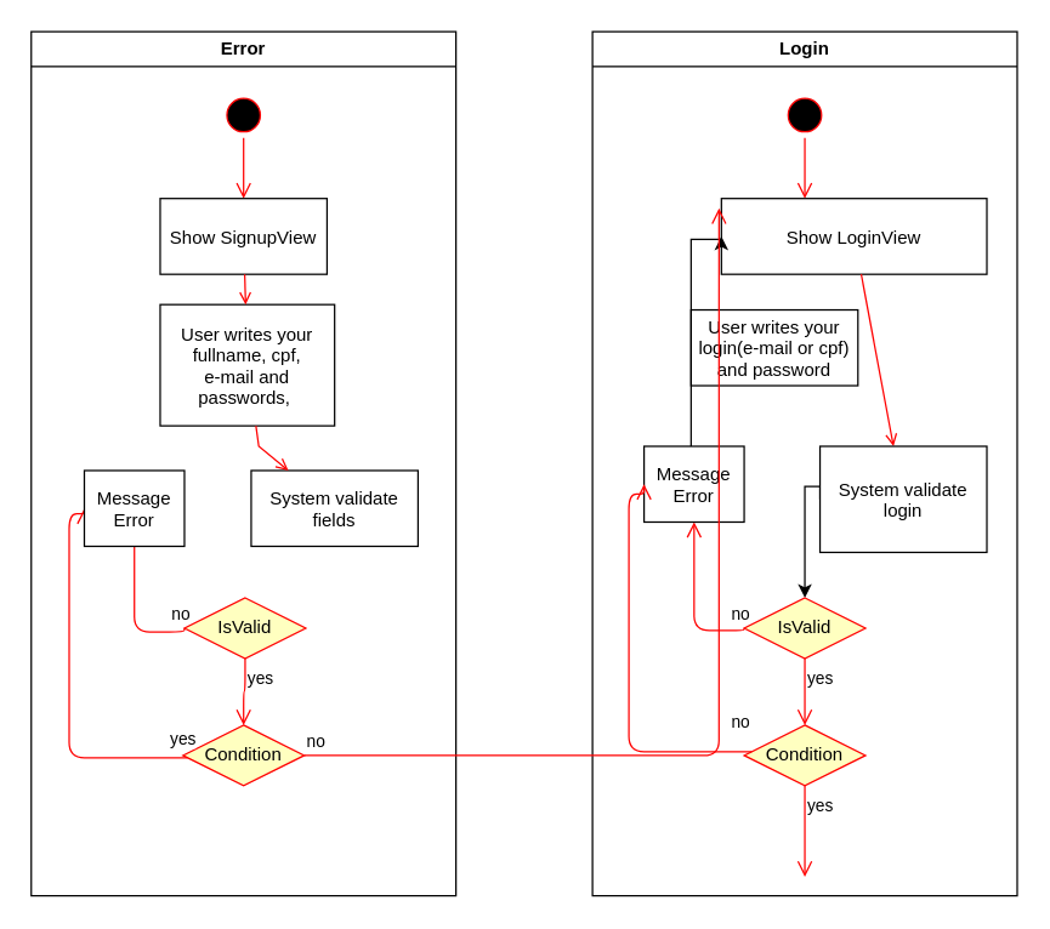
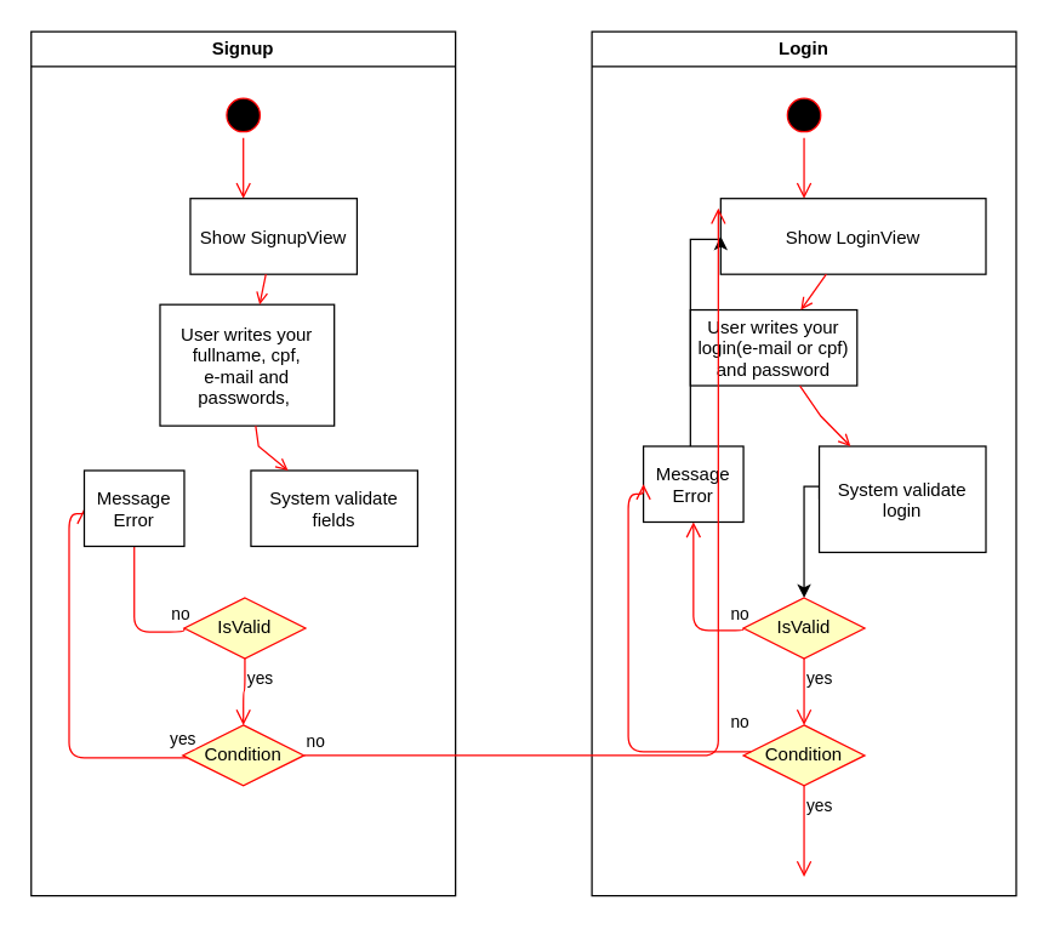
  <mxCell id="0" />
  <mxCell id="1" parent="0" />
  <mxCell id="2" value="Login" style="swimlane;whiteSpace=wrap" parent="1" vertex="1"><mxGeometry x="390" y="20.5" width="280" height="570" as="geometry" /></mxCell>
  <mxCell id="3" value="" style="ellipse;shape=startState;fillColor=#000000;strokeColor=#ff0000;" parent="2" vertex="1"><mxGeometry x="125" y="40" width="30" height="30" as="geometry" /></mxCell>
  <mxCell id="4" value="" style="edgeStyle=elbowEdgeStyle;elbow=horizontal;verticalAlign=bottom;endArrow=open;endSize=8;strokeColor=#FF0000;endFill=1;rounded=0" parent="2" source="3" target="5" edge="1"><mxGeometry x="125" y="40" as="geometry"><mxPoint x="140" y="110" as="targetPoint" /></mxGeometry></mxCell>
  <mxCell id="5" value="Show LoginView" style="" parent="2" vertex="1"><mxGeometry x="85" y="110" width="175" height="50" as="geometry" /></mxCell>
  <mxCell id="6" value="User writes your &#10;login(e-mail or cpf)&#10;and password" style="" parent="2" vertex="1"><mxGeometry x="65" y="183.5" width="110" height="50" as="geometry" /></mxCell>
- <mxCell id="7" value="" style="endArrow=open;strokeColor=#FF0000;endFill=1;rounded=0;" parent="2" source="5" target="9" edge="1"><mxGeometry relative="1" as="geometry" /></mxCell>
+ <mxCell id="7" value="" style="endArrow=open;strokeColor=#FF0000;endFill=1;rounded=0" parent="2" source="5" target="6" edge="1"><mxGeometry relative="1" as="geometry" /></mxCell>
  <mxCell id="8" style="edgeStyle=orthogonalEdgeStyle;rounded=0;orthogonalLoop=1;jettySize=auto;html=1;exitX=0;exitY=0.5;exitDx=0;exitDy=0;entryX=0.5;entryY=0;entryDx=0;entryDy=0;" edge="1" parent="2" source="9" target="11"><mxGeometry relative="1" as="geometry"><Array as="points"><mxPoint x="150" y="300" /><mxPoint x="140" y="300" /></Array></mxGeometry></mxCell>
  <mxCell id="9" value="System validate&#10;login" style="" parent="2" vertex="1"><mxGeometry x="150" y="273.5" width="110" height="70" as="geometry" /></mxCell>
+ <mxCell id="10" value="" style="endArrow=open;strokeColor=#FF0000;endFill=1;rounded=0" parent="2" source="6" target="9" edge="1"><mxGeometry relative="1" as="geometry"><Array as="points"><mxPoint x="151" y="253.5" /></Array></mxGeometry></mxCell>
  <mxCell id="11" value="IsValid" style="rhombus;whiteSpace=wrap;html=1;fillColor=#ffffc0;strokeColor=#ff0000;" vertex="1" parent="2"><mxGeometry x="100" y="373.5" width="80" height="40" as="geometry" /></mxCell>
  <mxCell id="12" value="no" style="edgeStyle=orthogonalEdgeStyle;html=1;align=left;verticalAlign=bottom;endArrow=open;endSize=8;strokeColor=#ff0000;entryX=0.5;entryY=1;entryDx=0;entryDy=0;exitX=0;exitY=0.5;exitDx=0;exitDy=0;" edge="1" source="11" parent="2" target="15"><mxGeometry x="-1" y="-10" relative="1" as="geometry"><mxPoint x="25.5" y="122" as="targetPoint" /><Array as="points"><mxPoint x="100" y="395" /><mxPoint x="67" y="395" /></Array><mxPoint as="offset" /></mxGeometry></mxCell>
  <mxCell id="13" value="yes" style="edgeStyle=orthogonalEdgeStyle;html=1;align=left;verticalAlign=top;endArrow=open;endSize=8;strokeColor=#ff0000;entryX=0.5;entryY=0;entryDx=0;entryDy=0;" edge="1" source="11" parent="2" target="16"><mxGeometry x="-1" relative="1" as="geometry"><mxPoint x="140" y="457.5" as="targetPoint" /></mxGeometry></mxCell>
  <mxCell id="14" style="edgeStyle=orthogonalEdgeStyle;rounded=0;orthogonalLoop=1;jettySize=auto;html=1;entryX=0;entryY=0.5;entryDx=0;entryDy=0;" edge="1" parent="2" source="15" target="5"><mxGeometry relative="1" as="geometry"><Array as="points"><mxPoint x="65" y="137" /></Array></mxGeometry></mxCell>
  <mxCell id="15" value="Message &#10;Error" style="" vertex="1" parent="2"><mxGeometry x="34" y="273.5" width="66" height="50" as="geometry" /></mxCell>
  <mxCell id="16" value="Condition" style="rhombus;whiteSpace=wrap;html=1;fillColor=#ffffc0;strokeColor=#ff0000;" vertex="1" parent="2"><mxGeometry x="100" y="457.5" width="80" height="40" as="geometry" /></mxCell>
  <mxCell id="17" value="no" style="edgeStyle=orthogonalEdgeStyle;html=1;align=left;verticalAlign=bottom;endArrow=open;endSize=8;strokeColor=#ff0000;entryX=0;entryY=0.5;entryDx=0;entryDy=0;" edge="1" source="16" parent="2" target="15"><mxGeometry x="-0.311" y="-66" relative="1" as="geometry"><mxPoint x="30" y="473.5" as="targetPoint" /><Array as="points"><mxPoint x="24" y="475" /><mxPoint x="24" y="305" /><mxPoint x="34" y="305" /></Array><mxPoint as="offset" /></mxGeometry></mxCell>
  <mxCell id="18" value="yes" style="edgeStyle=orthogonalEdgeStyle;html=1;align=left;verticalAlign=top;endArrow=open;endSize=8;strokeColor=#ff0000;" edge="1" source="16" parent="2"><mxGeometry x="-1" relative="1" as="geometry"><mxPoint x="140" y="557.5" as="targetPoint" /></mxGeometry></mxCell>
- <mxCell id="19" value="Error" style="swimlane;whiteSpace=wrap" vertex="1" parent="1"><mxGeometry x="20" y="20.5" width="280" height="570" as="geometry" /></mxCell>
+ <mxCell id="19" value="Signup" style="swimlane;whiteSpace=wrap" vertex="1" parent="1"><mxGeometry x="20" y="20.5" width="280" height="570" as="geometry" /></mxCell>
  <mxCell id="20" value="" style="ellipse;shape=startState;fillColor=#000000;strokeColor=#ff0000;" vertex="1" parent="19"><mxGeometry x="125" y="40" width="30" height="30" as="geometry" /></mxCell>
  <mxCell id="21" value="" style="edgeStyle=elbowEdgeStyle;elbow=horizontal;verticalAlign=bottom;endArrow=open;endSize=8;strokeColor=#FF0000;endFill=1;rounded=0" edge="1" parent="19" source="20" target="22"><mxGeometry x="125" y="40" as="geometry"><mxPoint x="140" y="110" as="targetPoint" /></mxGeometry></mxCell>
- <mxCell id="22" value="Show SignupView" style="" vertex="1" parent="19"><mxGeometry x="85" y="110" width="110" height="50" as="geometry" /></mxCell>
+ <mxCell id="22" value="Show SignupView" style="" vertex="1" parent="19"><mxGeometry x="105" y="110" width="110" height="50" as="geometry" /></mxCell>
  <mxCell id="23" value="User writes your&#10;fullname, cpf,&#10; e-mail and &#10;passwords, " style="" vertex="1" parent="19"><mxGeometry x="85" y="180" width="115" height="80" as="geometry" /></mxCell>
  <mxCell id="24" value="" style="endArrow=open;strokeColor=#FF0000;endFill=1;rounded=0" edge="1" parent="19" source="22" target="23"><mxGeometry relative="1" as="geometry" /></mxCell>
  <mxCell id="25" value="System validate&#10;fields" style="" vertex="1" parent="19"><mxGeometry x="145" y="289.5" width="110" height="50" as="geometry" /></mxCell>
  <mxCell id="26" value="" style="endArrow=open;strokeColor=#FF0000;endFill=1;rounded=0" edge="1" parent="19" source="23" target="25"><mxGeometry relative="1" as="geometry"><Array as="points"><mxPoint x="150" y="273.5" /></Array></mxGeometry></mxCell>
  <mxCell id="27" value="IsValid" style="rhombus;whiteSpace=wrap;html=1;fillColor=#ffffc0;strokeColor=#ff0000;" vertex="1" parent="19"><mxGeometry x="101" y="373.5" width="80" height="40" as="geometry" /></mxCell>
  <mxCell id="28" value="no" style="edgeStyle=orthogonalEdgeStyle;html=1;align=left;verticalAlign=bottom;endArrow=open;endSize=8;strokeColor=#ff0000;entryX=0.5;entryY=1;entryDx=0;entryDy=0;exitX=0;exitY=0.5;exitDx=0;exitDy=0;" edge="1" parent="19" source="27" target="32"><mxGeometry x="-1" y="-10" relative="1" as="geometry"><mxPoint x="68" y="323.5" as="targetPoint" /><Array as="points"><mxPoint x="101" y="396" /><mxPoint x="68" y="396" /><mxPoint x="68" y="331" /></Array><mxPoint as="offset" /></mxGeometry></mxCell>
  <mxCell id="29" value="yes" style="edgeStyle=orthogonalEdgeStyle;html=1;align=left;verticalAlign=top;endArrow=open;endSize=8;strokeColor=#ff0000;entryX=0.5;entryY=0;entryDx=0;entryDy=0;" edge="1" parent="19" source="27" target="30"><mxGeometry x="-1" relative="1" as="geometry"><mxPoint x="141" y="457.5" as="targetPoint" /></mxGeometry></mxCell>
  <mxCell id="30" value="Condition" style="rhombus;whiteSpace=wrap;html=1;fillColor=#ffffc0;strokeColor=#ff0000;" vertex="1" parent="19"><mxGeometry x="100" y="457.5" width="80" height="40" as="geometry" /></mxCell>
  <mxCell id="31" value="yes" style="edgeStyle=orthogonalEdgeStyle;html=1;align=left;verticalAlign=top;endArrow=open;endSize=8;strokeColor=#ff0000;entryX=0;entryY=0.5;entryDx=0;entryDy=0;" edge="1" source="30" parent="19" target="32"><mxGeometry x="-0.173" y="-65" relative="1" as="geometry"><mxPoint x="20" y="333.5" as="targetPoint" /><Array as="points"><mxPoint x="25" y="479" /><mxPoint x="25" y="318" /><mxPoint x="35" y="318" /></Array><mxPoint as="offset" /></mxGeometry></mxCell>
  <mxCell id="32" value="Message &#10;Error" style="" vertex="1" parent="19"><mxGeometry x="35" y="289.5" width="66" height="50" as="geometry" /></mxCell>
  <mxCell id="33" value="&lt;span style=&quot;font-family: &amp;#34;helvetica&amp;#34; , &amp;#34;arial&amp;#34; , sans-serif ; font-size: 0px&quot;&gt;%3CmxGraphModel%3E%3Croot%3E%3CmxCell%20id%3D%220%22%2F%3E%3CmxCell%20id%3D%221%22%20parent%3D%220%22%2F%3E%3CmxCell%20id%3D%222%22%20value%3D%22System%20validate%26%2310%3Blogin%22%20style%3D%22%22%20vertex%3D%221%22%20parent%3D%221%22%3E%3CmxGeometry%20x%3D%22610%22%20y%3D%22400%22%20width%3D%22110%22%20height%3D%2250%22%20as%3D%22geometry%22%2F%3E%3C%2FmxCell%3E%3C%2Froot%3E%3C%2FmxGraphModel%3E&lt;/span&gt;" style="text;html=1;resizable=0;points=[];autosize=1;align=left;verticalAlign=top;spacingTop=-4;" vertex="1" parent="1"><mxGeometry x="461" y="315" width="20" height="20" as="geometry" /></mxCell>
  <mxCell id="34" value="no" style="edgeStyle=orthogonalEdgeStyle;html=1;align=left;verticalAlign=bottom;endArrow=open;endSize=8;strokeColor=#ff0000;entryX=-0.009;entryY=0.13;entryDx=0;entryDy=0;entryPerimeter=0;" edge="1" source="30" parent="1" target="5"><mxGeometry x="-1" relative="1" as="geometry"><mxPoint x="305" y="498" as="targetPoint" /></mxGeometry></mxCell>
